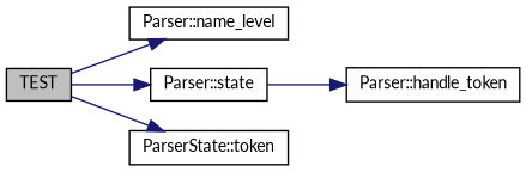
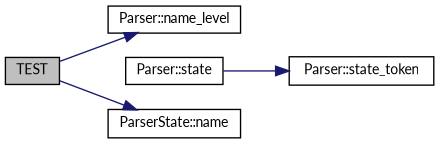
  digraph {
    fontname=Lato
    rankdir=LR
    node [color=black fillcolor=white fontname=Lato fontsize=10 shape=record style=filled]
    edge [color=midnightblue fontname=Lato fontsize=10 labelfontname=Helvetica labelfontsize=10 style=solid]
    n1 [fillcolor=grey75 fontcolor=black height=0.2 label=TEST width=0.4]
    n2 [height=0.2 label="Parser::name_level" width=0.4]
    n3 [height=0.2 label="Parser::state" width=0.4]
-   n4 [height=0.2 label="ParserState::token" width=0.4]
-   n5 [height=0.2 label="Parser::handle_token" width=0.4]
+   n4 [height=0.2 label="ParserState::name" width=0.4]
+   n5 [height=0.2 label="Parser::state_token" width=0.4]
    n1 -> n2
-   n1 -> n3
    n1 -> n4
    n3 -> n5
  }
